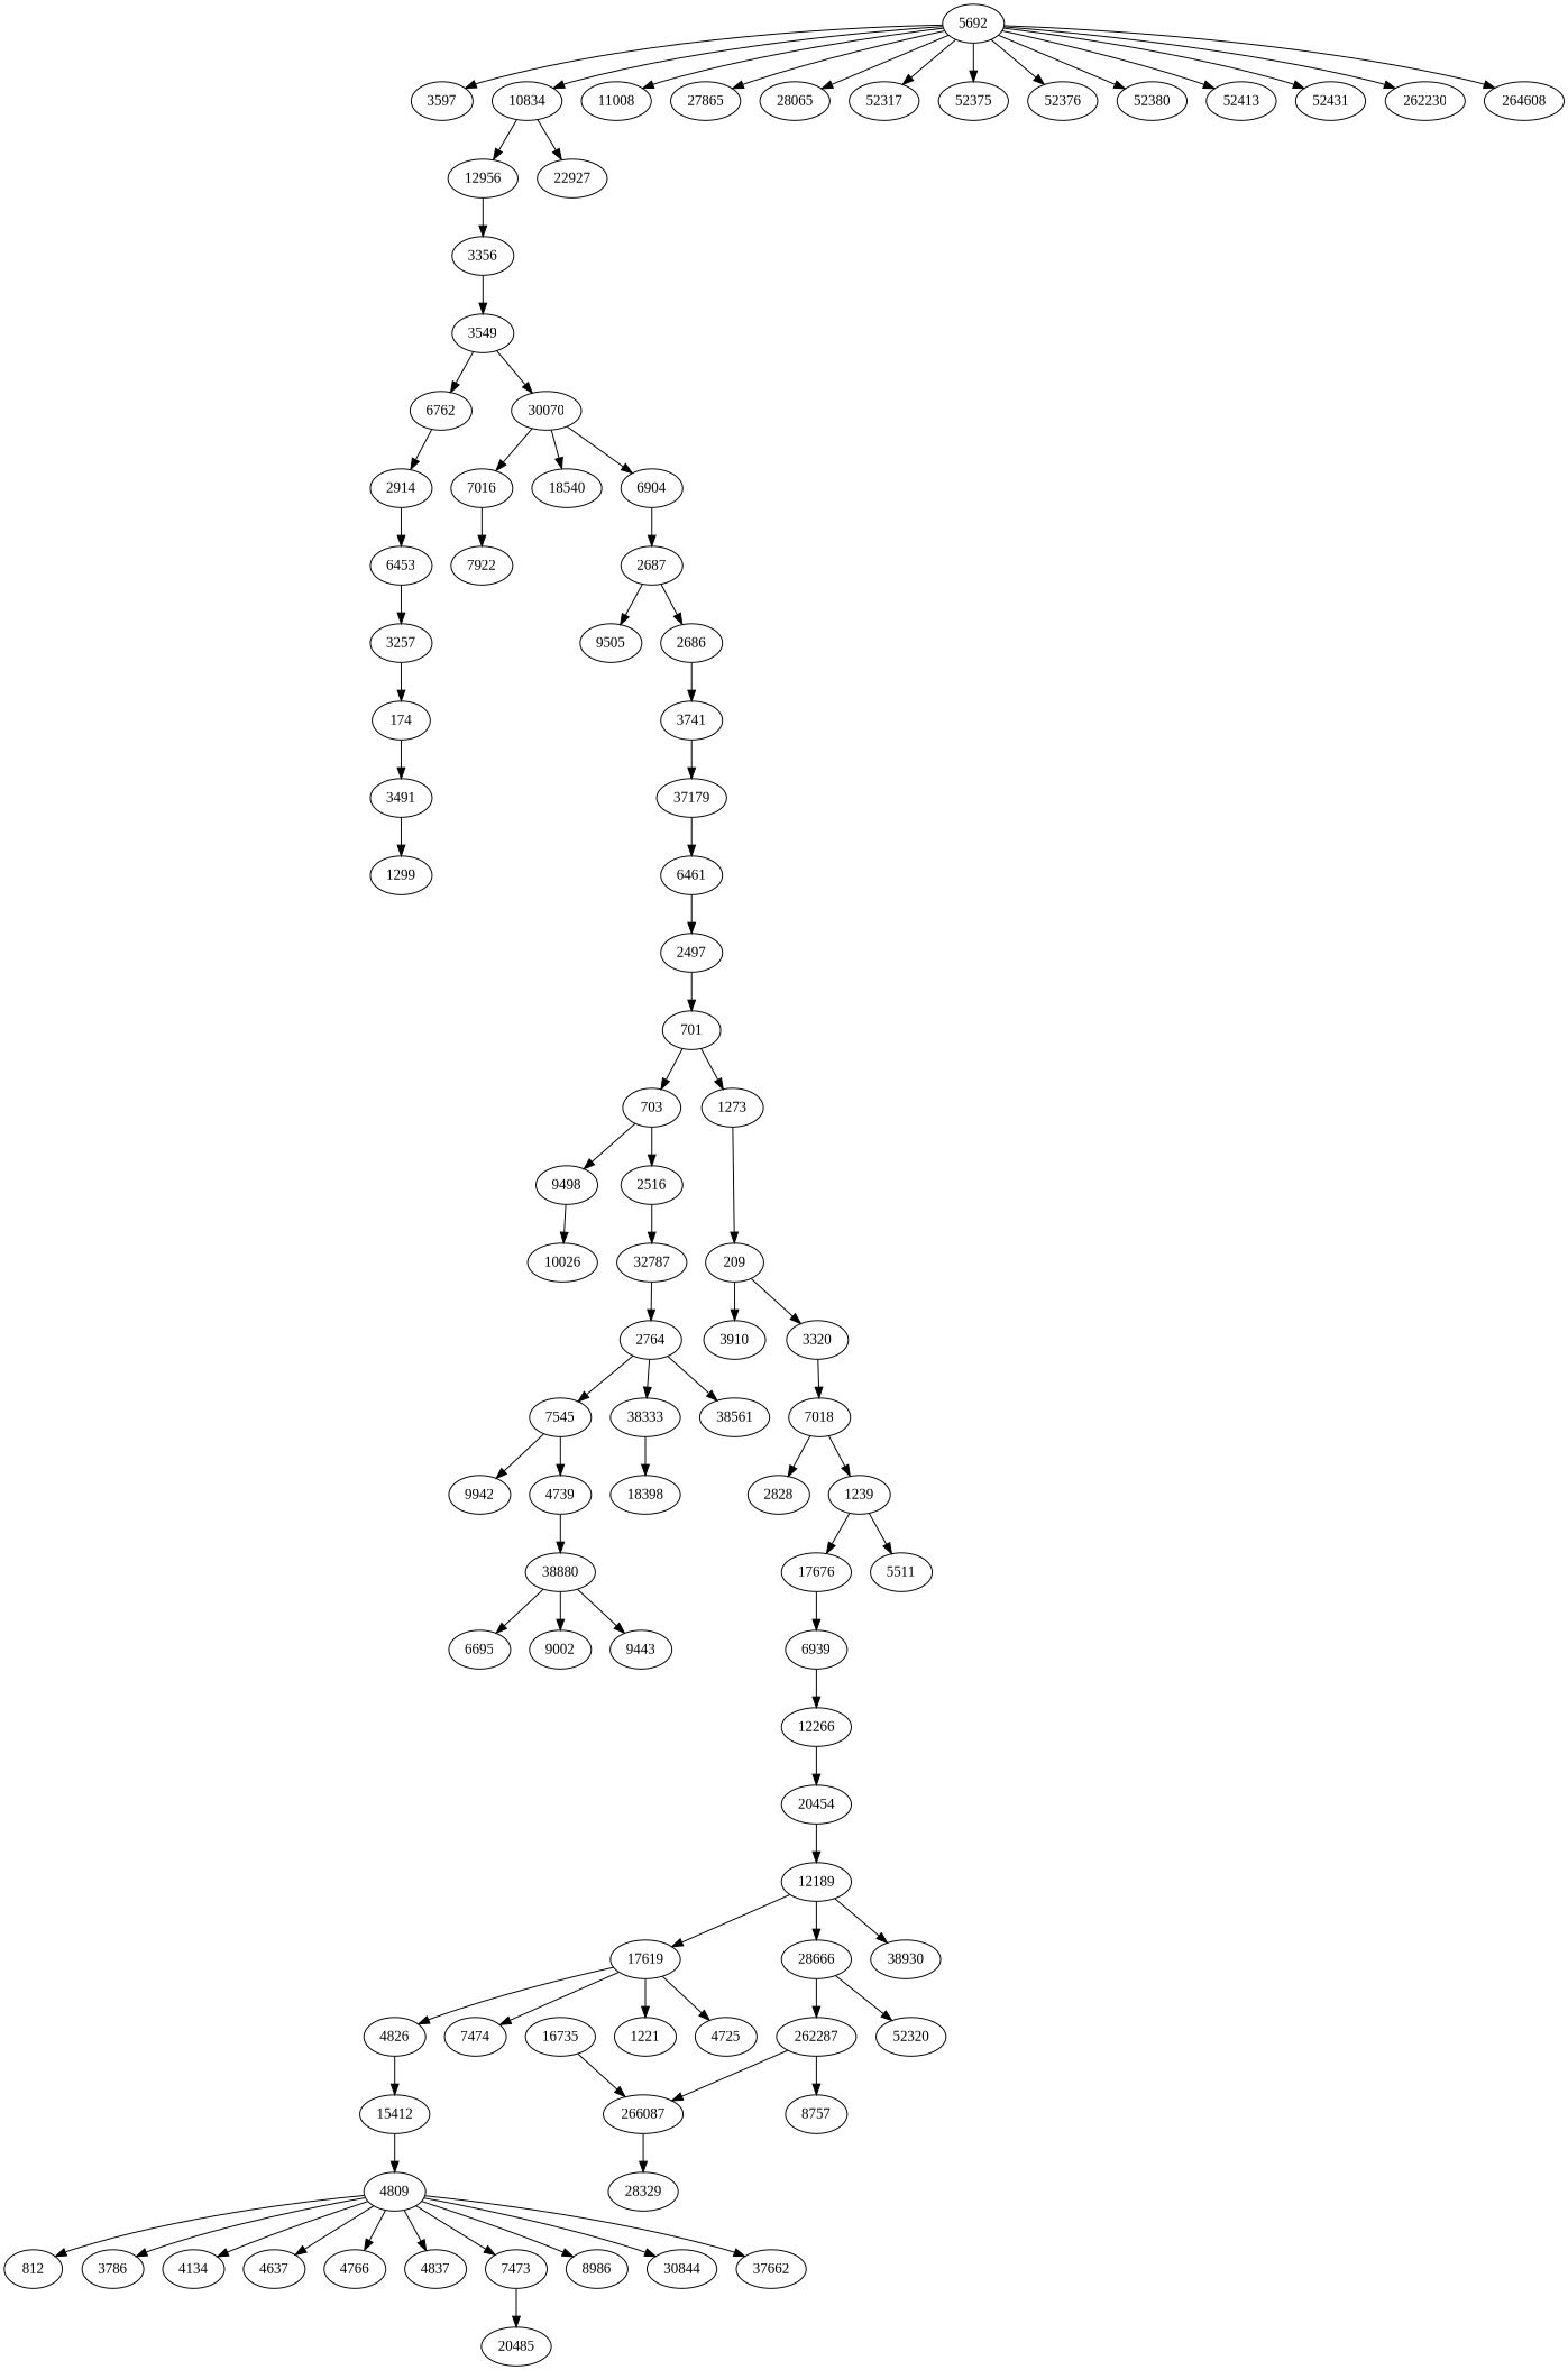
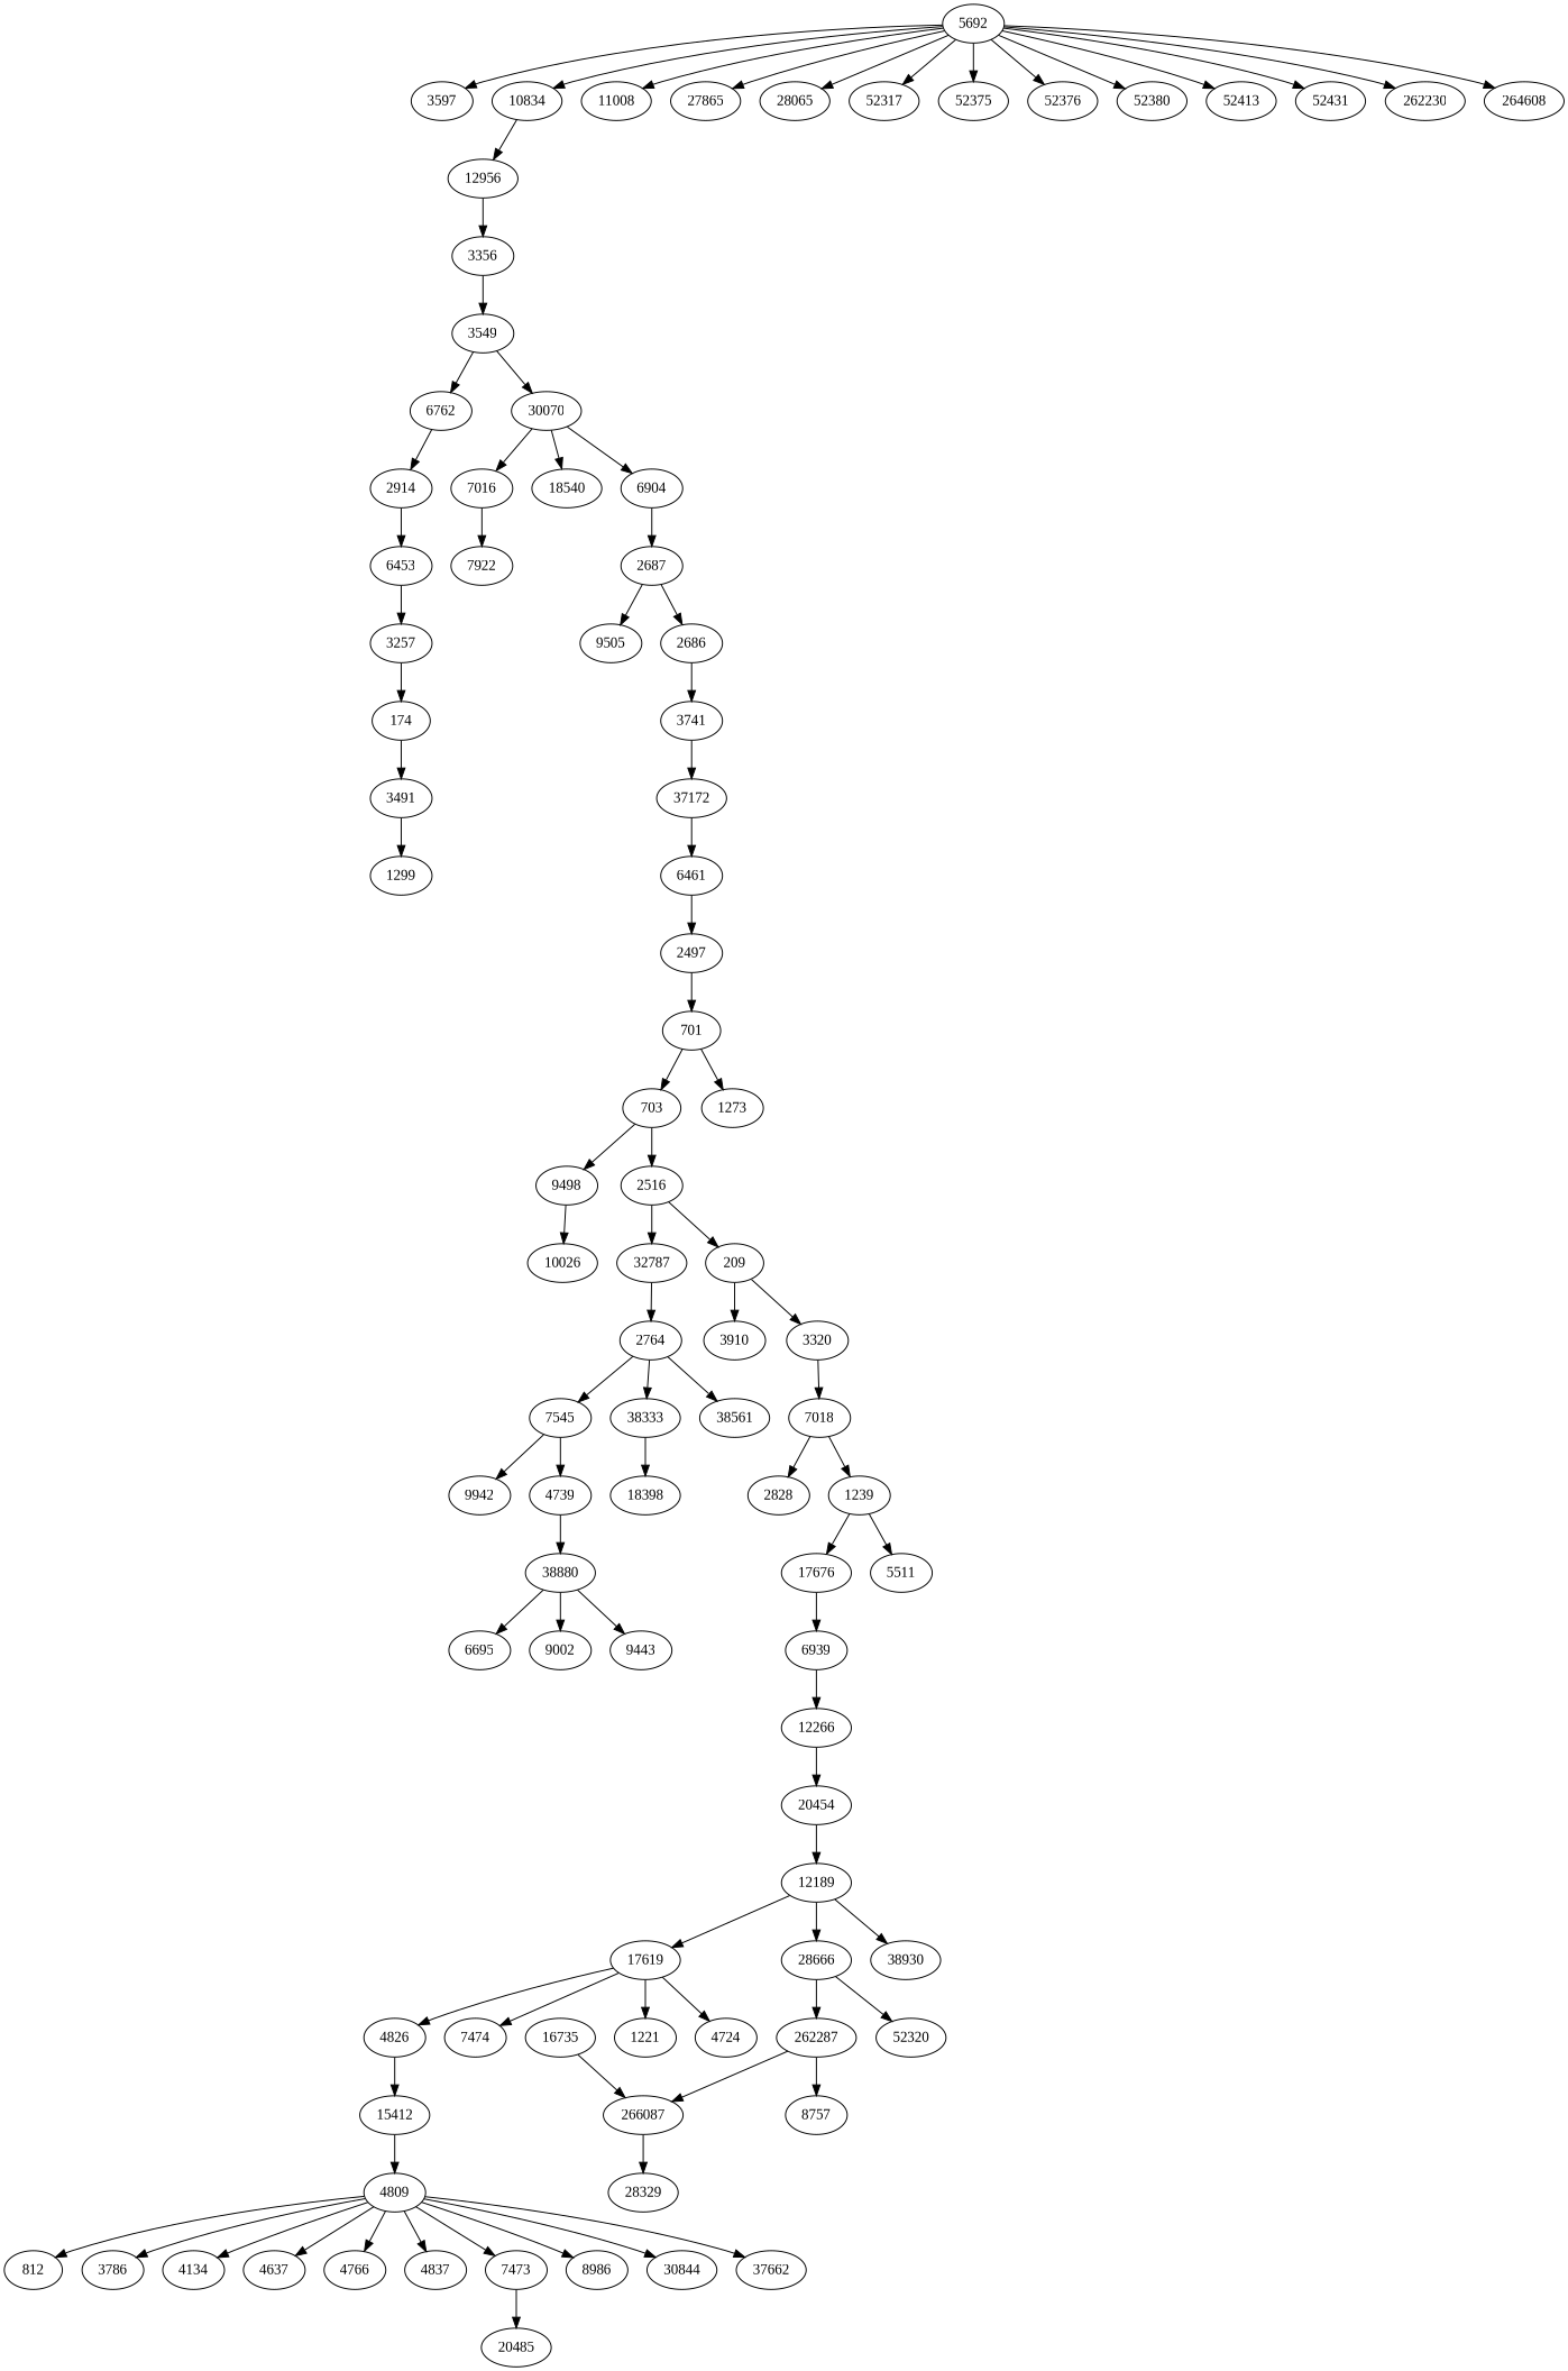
  digraph {
    fontname="Liberation Serif"
    node [fontname="Liberation Serif"]
    edge [fontname="Liberation Serif"]
    174
    3491
    1299
    209
    3320
    3910
    7018
    701
    703
    1273
    2516
    9498
    32787
    10026
    1239
    5511
    17676
    6939
    6461
    2497
    2764
    2686
    3741
-   37179
+   37179 [label=37172]
    2687
    9505
    7545
    38333
    38561
    4739
    9942
    18398
    2914
    6453
    3257
    2828
    3356
    3549
    6762
    30070
    6904
    7016
    18540
    38880
    6695
    9002
    9443
    4809
    812
    3786
    4134
    4637
    4766
    4837
    7473
    n56 [label=8986]
    30844
    37662
    20485
    4826
    15412
    5692
    3597
    10834
    11008
    27865
    28065
    52317
    52375
    52376
    52380
    52413
    52431
    262230
    264608
    12956
-   22927
    12266
    20454
    7922
    n81 [label=17619]
    12189
    28666
    38930
    1221
-   4725
+   4725 [label=4724]
    7474
    52320
    262287
    16735
    266087
    28329
    8757
    174 -> 3491
    3491 -> 1299
    209 -> 3320
    209 -> 3910
    3320 -> 7018
    7018 -> 1239
    7018 -> 2828
    701 -> 703
    701 -> 1273
    703 -> 2516
    703 -> 9498
-   1273 -> 209
+   2516 -> 209
    2516 -> 32787
    9498 -> 10026
    32787 -> 2764
    1239 -> 5511
    1239 -> 17676
    17676 -> 6939
    6939 -> 12266
    6461 -> 2497
    2497 -> 701
    2764 -> 7545
    2764 -> 38333
    2764 -> 38561
    2686 -> 3741
    3741 -> 37179
    37179 -> 6461
    2687 -> 2686
    2687 -> 9505
    7545 -> 4739
    7545 -> 9942
    38333 -> 18398
    4739 -> 38880
    2914 -> 6453
    6453 -> 3257
    3257 -> 174
    3356 -> 3549
    3549 -> 6762
    3549 -> 30070
    6762 -> 2914
    30070 -> 6904
    30070 -> 7016
    30070 -> 18540
    6904 -> 2687
    7016 -> 7922
    38880 -> 6695
    38880 -> 9002
    38880 -> 9443
    4809 -> 812
    4809 -> 3786
    4809 -> 4134
    4809 -> 4637
    4809 -> 4766
    4809 -> 4837
    4809 -> 7473
    4809 -> n56
    4809 -> 30844
    4809 -> 37662
    7473 -> 20485
    4826 -> 15412
    15412 -> 4809
    5692 -> 3597
    5692 -> 10834
    5692 -> 11008
    5692 -> 27865
    5692 -> 28065
    5692 -> 52317
    5692 -> 52375
    5692 -> 52376
    5692 -> 52380
    5692 -> 52413
    5692 -> 52431
    5692 -> 262230
    5692 -> 264608
    10834 -> 12956
-   10834 -> 22927
    12956 -> 3356
    12266 -> 20454
    20454 -> 12189
    n81 -> 4826
    n81 -> 1221
    n81 -> 4725
    n81 -> 7474
    12189 -> n81
    12189 -> 28666
    12189 -> 38930
    28666 -> 52320
    28666 -> 262287
    262287 -> 266087
    262287 -> 8757
    16735 -> 266087
    266087 -> 28329
  }
